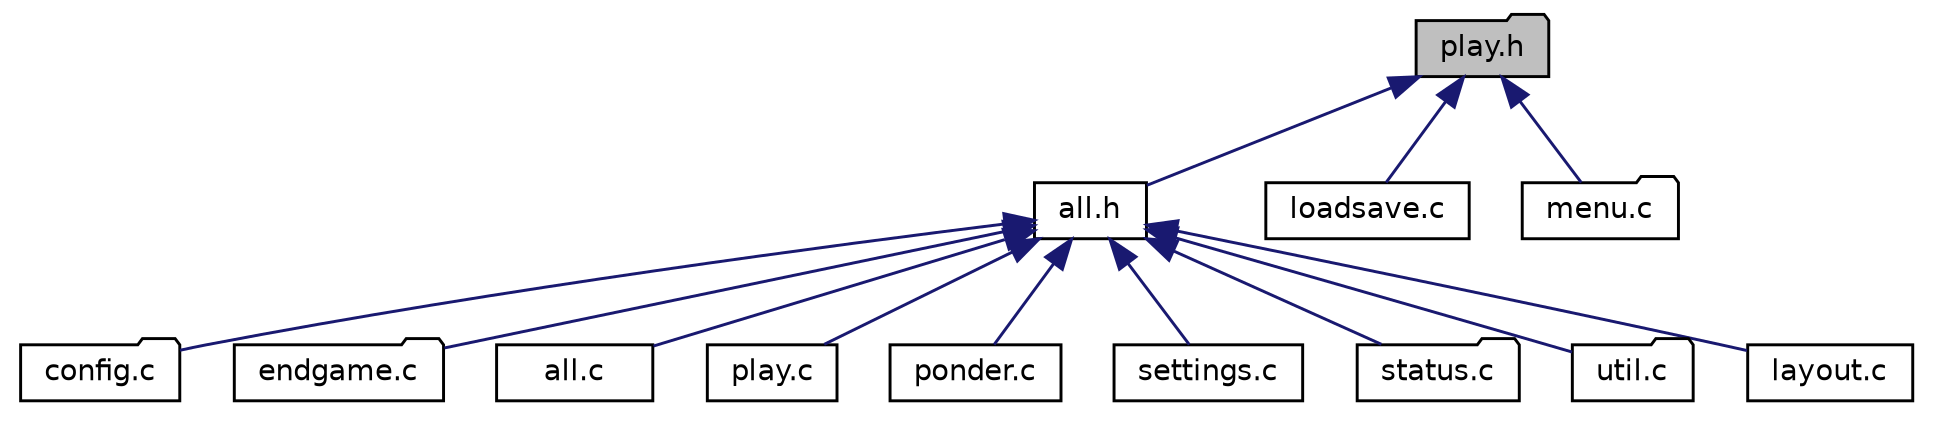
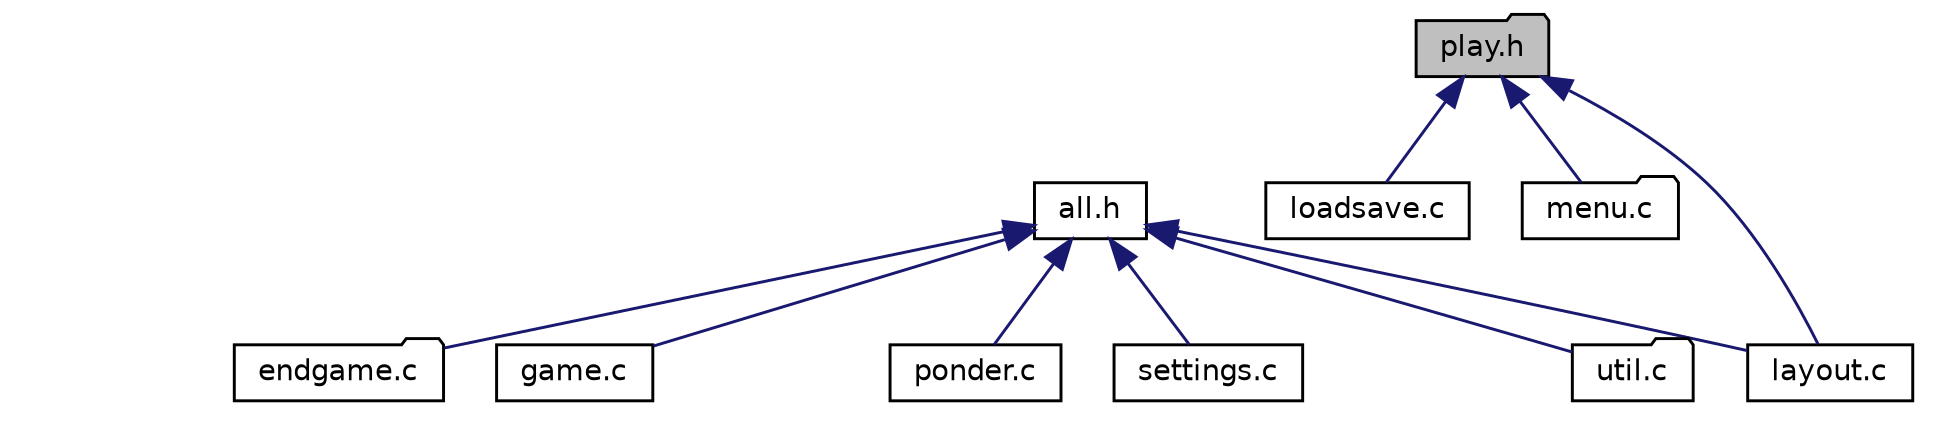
  digraph {
    node [color=black fillcolor=white fontname=Helvetica fontsize=10 shape=box style=filled]
    edge [color=midnightblue dir=back fontname=Helvetica fontsize=10 labelfontname=Helvetica labelfontsize=10 style=solid]
    n1 [fillcolor=grey75 fontcolor=black height=0.2 label="play.h" shape=folder width=0.4]
    n2 [height=0.2 label="all.h" width=0.4]
    n3 [height=0.2 label="loadsave.c" width=0.4]
    n4 [height=0.2 label="menu.c" shape=folder width=0.4]
-   n5 [height=0.2 label="config.c" shape=folder width=0.4]
    n6 [height=0.2 label="endgame.c" shape=folder width=0.4]
-   n7 [height=0.2 label="all.c" width=0.4]
+   n7 [height=0.2 label="game.c" width=0.4]
    n8 [height=0.2 label="layout.c" width=0.4]
-   n9 [height=0.2 label="play.c" width=0.4]
    n10 [height=0.2 label="ponder.c" width=0.4]
    n11 [height=0.2 label="settings.c" width=0.4]
-   n12 [height=0.2 label="status.c" shape=folder width=0.4]
    n13 [height=0.2 label="util.c" shape=folder width=0.4]
-   n1 -> n2
+   n1 -> n8
    n1 -> n3
    n1 -> n4
-   n2 -> n5
    n2 -> n6
    n2 -> n7
    n2 -> n8
-   n2 -> n9
    n2 -> n10
    n2 -> n11
-   n2 -> n12
    n2 -> n13
  }
